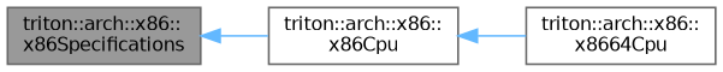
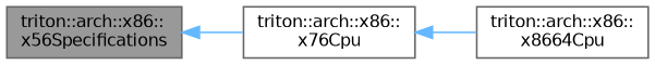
  digraph {
    rankdir=LR
    node [color=gray40 fillcolor=white fontname=Helvetica fontsize=10 shape=box style=filled]
    edge [color=steelblue1 dir=back fontname=Helvetica fontsize=10 labelfontname=Helvetica labelfontsize=10 style=solid]
-   n1 [fillcolor=grey60 fontcolor=black height=0.2 label="triton::arch::x86::\lx86Specifications" width=0.4]
-   n2 [height=0.2 label="triton::arch::x86::\lx86Cpu" width=0.4]
+   n1 [fillcolor=grey60 fontcolor=black height=0.2 label="triton::arch::x86::\lx56Specifications" width=0.4]
+   n2 [height=0.2 label="triton::arch::x86::\lx76Cpu" width=0.4]
    n3 [height=0.2 label="triton::arch::x86::\lx8664Cpu" width=0.4]
    n1 -> n2
    n2 -> n3
  }
